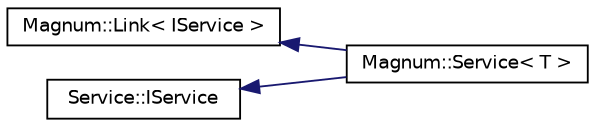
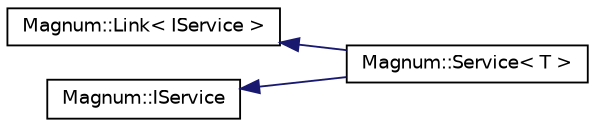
  digraph {
    rankdir=LR
    node [color=black fillcolor=white fontname=Helvetica fontsize=10 shape=record style=filled]
    edge [color=midnightblue dir=back fontname=Helvetica fontsize=10 labelfontname=Helvetica labelfontsize=10 style=solid]
    n1 [height=0.2 label="Magnum::Link\< IService \>" width=0.4]
    n2 [height=0.2 label="Magnum::Service\< T \>" width=0.4]
-   n3 [height=0.2 label="Service::IService" width=0.4]
+   n3 [height=0.2 label="Magnum::IService" width=0.4]
    n1 -> n2
    n3 -> n2
  }
